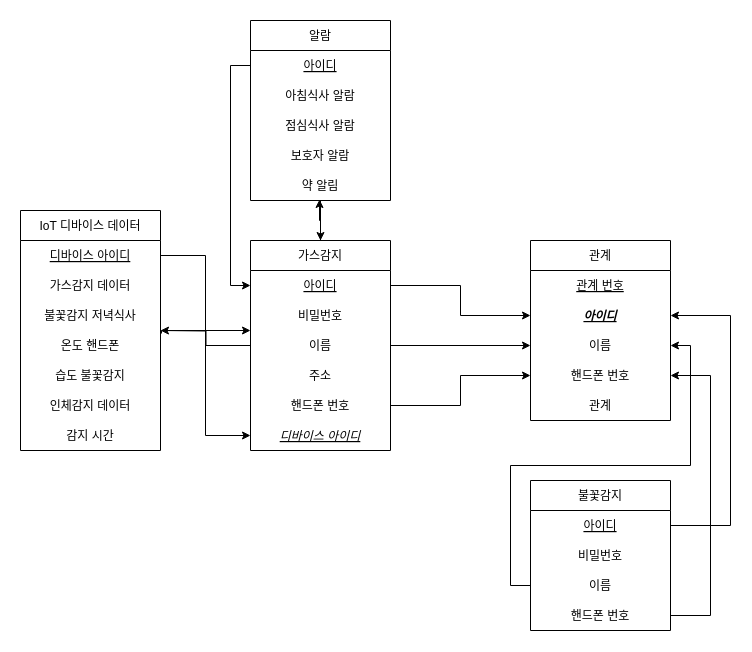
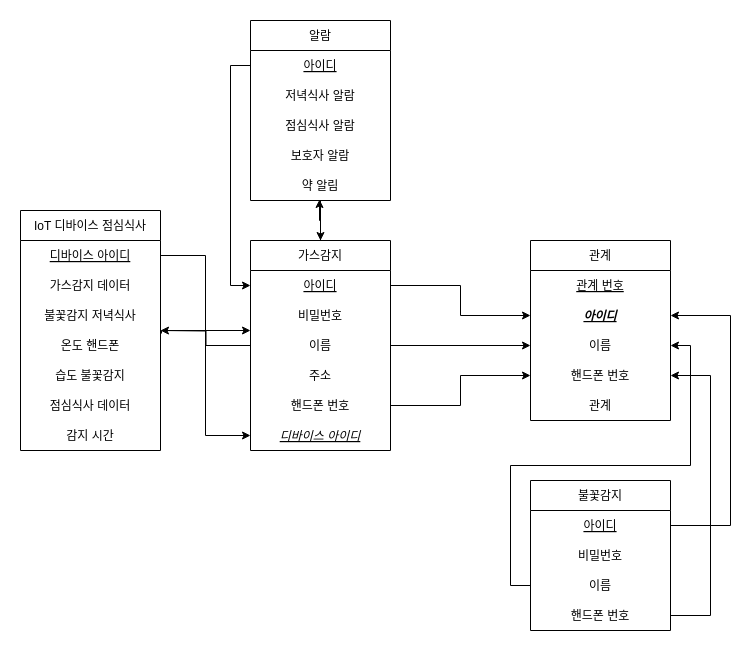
  <mxCell id="0" />
  <mxCell id="1" parent="0" />
- <mxCell id="2" value="IoT 디바이스 데이터" style="swimlane;fontStyle=0;childLayout=stackLayout;horizontal=1;startSize=30;horizontalStack=0;resizeParent=1;resizeParentMax=0;resizeLast=0;collapsible=1;marginBottom=0;" vertex="1" parent="1"><mxGeometry x="20" y="210" width="140" height="240" as="geometry" /></mxCell>
+ <mxCell id="2" value="IoT 디바이스 점심식사" style="swimlane;fontStyle=0;childLayout=stackLayout;horizontal=1;startSize=30;horizontalStack=0;resizeParent=1;resizeParentMax=0;resizeLast=0;collapsible=1;marginBottom=0;" vertex="1" parent="1"><mxGeometry x="20" y="210" width="140" height="240" as="geometry" /></mxCell>
  <mxCell id="3" value="디바이스 아이디" style="text;strokeColor=none;fillColor=none;align=center;verticalAlign=middle;spacingLeft=4;spacingRight=4;overflow=hidden;points=[[0,0.5],[1,0.5]];portConstraint=eastwest;rotatable=0;fontStyle=4" vertex="1" parent="2"><mxGeometry y="30" width="140" height="30" as="geometry" /></mxCell>
  <mxCell id="4" value="가스감지 데이터" style="text;strokeColor=none;fillColor=none;align=center;verticalAlign=middle;spacingLeft=4;spacingRight=4;overflow=hidden;points=[[0,0.5],[1,0.5]];portConstraint=eastwest;rotatable=0;" vertex="1" parent="2"><mxGeometry y="60" width="140" height="30" as="geometry" /></mxCell>
  <mxCell id="5" value="불꽃감지 저녁식사" style="text;strokeColor=none;fillColor=none;align=center;verticalAlign=middle;spacingLeft=4;spacingRight=4;overflow=hidden;points=[[0,0.5],[1,0.5]];portConstraint=eastwest;rotatable=0;" vertex="1" parent="2"><mxGeometry y="90" width="140" height="30" as="geometry" /></mxCell>
  <mxCell id="6" value="온도 핸드폰" style="text;strokeColor=none;fillColor=none;align=center;verticalAlign=middle;spacingLeft=4;spacingRight=4;overflow=hidden;points=[[0,0.5],[1,0.5]];portConstraint=eastwest;rotatable=0;" vertex="1" parent="2"><mxGeometry y="120" width="140" height="30" as="geometry" /></mxCell>
  <mxCell id="7" value="습도 불꽃감지" style="text;strokeColor=none;fillColor=none;align=center;verticalAlign=middle;spacingLeft=4;spacingRight=4;overflow=hidden;points=[[0,0.5],[1,0.5]];portConstraint=eastwest;rotatable=0;" vertex="1" parent="2"><mxGeometry y="150" width="140" height="30" as="geometry" /></mxCell>
- <mxCell id="8" value="인체감지 데이터" style="text;strokeColor=none;fillColor=none;align=center;verticalAlign=middle;spacingLeft=4;spacingRight=4;overflow=hidden;points=[[0,0.5],[1,0.5]];portConstraint=eastwest;rotatable=0;" vertex="1" parent="2"><mxGeometry y="180" width="140" height="30" as="geometry" /></mxCell>
+ <mxCell id="8" value="점심식사 데이터" style="text;strokeColor=none;fillColor=none;align=center;verticalAlign=middle;spacingLeft=4;spacingRight=4;overflow=hidden;points=[[0,0.5],[1,0.5]];portConstraint=eastwest;rotatable=0;" vertex="1" parent="2"><mxGeometry y="180" width="140" height="30" as="geometry" /></mxCell>
  <mxCell id="9" value="감지 시간" style="text;strokeColor=none;fillColor=none;align=center;verticalAlign=middle;spacingLeft=4;spacingRight=4;overflow=hidden;points=[[0,0.5],[1,0.5]];portConstraint=eastwest;rotatable=0;" vertex="1" parent="2"><mxGeometry y="210" width="140" height="30" as="geometry" /></mxCell>
  <mxCell id="10" value="알람" style="swimlane;fontStyle=0;childLayout=stackLayout;horizontal=1;startSize=30;horizontalStack=0;resizeParent=1;resizeParentMax=0;resizeLast=0;collapsible=1;marginBottom=0;" vertex="1" parent="1"><mxGeometry x="250" y="20" width="140" height="180" as="geometry" /></mxCell>
  <mxCell id="11" value="아이디" style="text;strokeColor=none;fillColor=none;align=center;verticalAlign=middle;spacingLeft=4;spacingRight=4;overflow=hidden;points=[[0,0.5],[1,0.5]];portConstraint=eastwest;rotatable=0;fontStyle=4" vertex="1" parent="10"><mxGeometry y="30" width="140" height="30" as="geometry" /></mxCell>
- <mxCell id="12" value="아침식사 알람" style="text;strokeColor=none;fillColor=none;align=center;verticalAlign=middle;spacingLeft=4;spacingRight=4;overflow=hidden;points=[[0,0.5],[1,0.5]];portConstraint=eastwest;rotatable=0;" vertex="1" parent="10"><mxGeometry y="60" width="140" height="30" as="geometry" /></mxCell>
+ <mxCell id="12" value="저녁식사 알람" style="text;strokeColor=none;fillColor=none;align=center;verticalAlign=middle;spacingLeft=4;spacingRight=4;overflow=hidden;points=[[0,0.5],[1,0.5]];portConstraint=eastwest;rotatable=0;" vertex="1" parent="10"><mxGeometry y="60" width="140" height="30" as="geometry" /></mxCell>
  <mxCell id="13" value="점심식사 알람" style="text;strokeColor=none;fillColor=none;align=center;verticalAlign=middle;spacingLeft=4;spacingRight=4;overflow=hidden;points=[[0,0.5],[1,0.5]];portConstraint=eastwest;rotatable=0;" vertex="1" parent="10"><mxGeometry y="90" width="140" height="30" as="geometry" /></mxCell>
  <mxCell id="14" value="보호자 알람" style="text;strokeColor=none;fillColor=none;align=center;verticalAlign=middle;spacingLeft=4;spacingRight=4;overflow=hidden;points=[[0,0.5],[1,0.5]];portConstraint=eastwest;rotatable=0;" vertex="1" parent="10"><mxGeometry y="120" width="140" height="30" as="geometry" /></mxCell>
  <mxCell id="15" value="약 알림" style="text;strokeColor=none;fillColor=none;align=center;verticalAlign=middle;spacingLeft=4;spacingRight=4;overflow=hidden;points=[[0,0.5],[1,0.5]];portConstraint=eastwest;rotatable=0;" vertex="1" parent="10"><mxGeometry y="150" width="140" height="30" as="geometry" /></mxCell>
  <mxCell id="16" style="edgeStyle=orthogonalEdgeStyle;rounded=0;orthogonalLoop=1;jettySize=auto;html=1;" edge="1" parent="1" source="18"><mxGeometry relative="1" as="geometry"><mxPoint x="160" y="330" as="targetPoint" /></mxGeometry></mxCell>
  <mxCell id="17" style="edgeStyle=orthogonalEdgeStyle;rounded=0;orthogonalLoop=1;jettySize=auto;html=1;entryX=0.493;entryY=0.967;entryDx=0;entryDy=0;entryPerimeter=0;" edge="1" parent="1" source="18" target="15"><mxGeometry relative="1" as="geometry" /></mxCell>
  <mxCell id="18" value="가스감지" style="swimlane;fontStyle=0;childLayout=stackLayout;horizontal=1;startSize=30;horizontalStack=0;resizeParent=1;resizeParentMax=0;resizeLast=0;collapsible=1;marginBottom=0;" vertex="1" parent="1"><mxGeometry x="250" y="240" width="140" height="210" as="geometry" /></mxCell>
  <mxCell id="19" value="아이디" style="text;strokeColor=none;fillColor=none;align=center;verticalAlign=middle;spacingLeft=4;spacingRight=4;overflow=hidden;points=[[0,0.5],[1,0.5]];portConstraint=eastwest;rotatable=0;fontStyle=4" vertex="1" parent="18"><mxGeometry y="30" width="140" height="30" as="geometry" /></mxCell>
  <mxCell id="20" value="비밀번호" style="text;strokeColor=none;fillColor=none;align=center;verticalAlign=middle;spacingLeft=4;spacingRight=4;overflow=hidden;points=[[0,0.5],[1,0.5]];portConstraint=eastwest;rotatable=0;" vertex="1" parent="18"><mxGeometry y="60" width="140" height="30" as="geometry" /></mxCell>
  <mxCell id="21" value="이름" style="text;strokeColor=none;fillColor=none;align=center;verticalAlign=middle;spacingLeft=4;spacingRight=4;overflow=hidden;points=[[0,0.5],[1,0.5]];portConstraint=eastwest;rotatable=0;" vertex="1" parent="18"><mxGeometry y="90" width="140" height="30" as="geometry" /></mxCell>
  <mxCell id="22" value="주소" style="text;strokeColor=none;fillColor=none;align=center;verticalAlign=middle;spacingLeft=4;spacingRight=4;overflow=hidden;points=[[0,0.5],[1,0.5]];portConstraint=eastwest;rotatable=0;" vertex="1" parent="18"><mxGeometry y="120" width="140" height="30" as="geometry" /></mxCell>
  <mxCell id="23" value="핸드폰 번호" style="text;strokeColor=none;fillColor=none;align=center;verticalAlign=middle;spacingLeft=4;spacingRight=4;overflow=hidden;points=[[0,0.5],[1,0.5]];portConstraint=eastwest;rotatable=0;" vertex="1" parent="18"><mxGeometry y="150" width="140" height="30" as="geometry" /></mxCell>
  <mxCell id="24" value="디바이스 아이디" style="text;strokeColor=none;fillColor=none;align=center;verticalAlign=middle;spacingLeft=4;spacingRight=4;overflow=hidden;points=[[0,0.5],[1,0.5]];portConstraint=eastwest;rotatable=0;fontStyle=6" vertex="1" parent="18"><mxGeometry y="180" width="140" height="30" as="geometry" /></mxCell>
  <mxCell id="25" style="edgeStyle=orthogonalEdgeStyle;rounded=0;orthogonalLoop=1;jettySize=auto;html=1;exitX=1;exitY=0.5;exitDx=0;exitDy=0;entryX=0;entryY=0.5;entryDx=0;entryDy=0;" edge="1" parent="1" source="3" target="24"><mxGeometry relative="1" as="geometry" /></mxCell>
  <mxCell id="26" style="edgeStyle=orthogonalEdgeStyle;rounded=0;orthogonalLoop=1;jettySize=auto;html=1;exitX=1.007;exitY=0.1;exitDx=0;exitDy=0;exitPerimeter=0;" edge="1" parent="1" source="6"><mxGeometry relative="1" as="geometry"><mxPoint x="250" y="330" as="targetPoint" /><Array as="points"><mxPoint x="161" y="330" /><mxPoint x="248" y="330" /></Array></mxGeometry></mxCell>
  <mxCell id="27" style="edgeStyle=orthogonalEdgeStyle;rounded=0;orthogonalLoop=1;jettySize=auto;html=1;exitX=0.5;exitY=1;exitDx=0;exitDy=0;exitPerimeter=0;" edge="1" parent="1" source="15" target="18"><mxGeometry relative="1" as="geometry" /></mxCell>
  <mxCell id="28" style="edgeStyle=orthogonalEdgeStyle;rounded=0;orthogonalLoop=1;jettySize=auto;html=1;exitX=0;exitY=0.5;exitDx=0;exitDy=0;entryX=0;entryY=0.5;entryDx=0;entryDy=0;" edge="1" parent="1" source="11" target="19"><mxGeometry relative="1" as="geometry" /></mxCell>
  <mxCell id="29" value="관계" style="swimlane;fontStyle=0;childLayout=stackLayout;horizontal=1;startSize=30;horizontalStack=0;resizeParent=1;resizeParentMax=0;resizeLast=0;collapsible=1;marginBottom=0;" vertex="1" parent="1"><mxGeometry x="530" y="240" width="140" height="180" as="geometry" /></mxCell>
  <mxCell id="30" value="관계 번호" style="text;strokeColor=none;fillColor=none;align=center;verticalAlign=middle;spacingLeft=4;spacingRight=4;overflow=hidden;points=[[0,0.5],[1,0.5]];portConstraint=eastwest;rotatable=0;fontStyle=4" vertex="1" parent="29"><mxGeometry y="30" width="140" height="30" as="geometry" /></mxCell>
  <mxCell id="31" value="아이디" style="text;strokeColor=none;fillColor=none;align=center;verticalAlign=middle;spacingLeft=4;spacingRight=4;overflow=hidden;points=[[0,0.5],[1,0.5]];portConstraint=eastwest;rotatable=0;fontStyle=7" vertex="1" parent="29"><mxGeometry y="60" width="140" height="30" as="geometry" /></mxCell>
  <mxCell id="32" value="이름" style="text;strokeColor=none;fillColor=none;align=center;verticalAlign=middle;spacingLeft=4;spacingRight=4;overflow=hidden;points=[[0,0.5],[1,0.5]];portConstraint=eastwest;rotatable=0;" vertex="1" parent="29"><mxGeometry y="90" width="140" height="30" as="geometry" /></mxCell>
  <mxCell id="33" value="핸드폰 번호" style="text;strokeColor=none;fillColor=none;align=center;verticalAlign=middle;spacingLeft=4;spacingRight=4;overflow=hidden;points=[[0,0.5],[1,0.5]];portConstraint=eastwest;rotatable=0;" vertex="1" parent="29"><mxGeometry y="120" width="140" height="30" as="geometry" /></mxCell>
  <mxCell id="34" value="관계" style="text;strokeColor=none;fillColor=none;align=center;verticalAlign=middle;spacingLeft=4;spacingRight=4;overflow=hidden;points=[[0,0.5],[1,0.5]];portConstraint=eastwest;rotatable=0;" vertex="1" parent="29"><mxGeometry y="150" width="140" height="30" as="geometry" /></mxCell>
  <mxCell id="35" style="edgeStyle=orthogonalEdgeStyle;rounded=0;orthogonalLoop=1;jettySize=auto;html=1;" edge="1" parent="1" source="19" target="31"><mxGeometry relative="1" as="geometry" /></mxCell>
  <mxCell id="36" style="edgeStyle=orthogonalEdgeStyle;rounded=0;orthogonalLoop=1;jettySize=auto;html=1;entryX=0;entryY=0.5;entryDx=0;entryDy=0;" edge="1" parent="1" source="21" target="32"><mxGeometry relative="1" as="geometry" /></mxCell>
  <mxCell id="37" style="edgeStyle=orthogonalEdgeStyle;rounded=0;orthogonalLoop=1;jettySize=auto;html=1;entryX=0;entryY=0.5;entryDx=0;entryDy=0;" edge="1" parent="1" source="23" target="33"><mxGeometry relative="1" as="geometry" /></mxCell>
  <mxCell id="38" value="불꽃감지" style="swimlane;fontStyle=0;childLayout=stackLayout;horizontal=1;startSize=30;horizontalStack=0;resizeParent=1;resizeParentMax=0;resizeLast=0;collapsible=1;marginBottom=0;" vertex="1" parent="1"><mxGeometry x="530" y="480" width="140" height="150" as="geometry" /></mxCell>
  <mxCell id="39" value="아이디" style="text;strokeColor=none;fillColor=none;align=center;verticalAlign=middle;spacingLeft=4;spacingRight=4;overflow=hidden;points=[[0,0.5],[1,0.5]];portConstraint=eastwest;rotatable=0;fontStyle=4" vertex="1" parent="38"><mxGeometry y="30" width="140" height="30" as="geometry" /></mxCell>
  <mxCell id="40" value="비밀번호" style="text;strokeColor=none;fillColor=none;align=center;verticalAlign=middle;spacingLeft=4;spacingRight=4;overflow=hidden;points=[[0,0.5],[1,0.5]];portConstraint=eastwest;rotatable=0;" vertex="1" parent="38"><mxGeometry y="60" width="140" height="30" as="geometry" /></mxCell>
  <mxCell id="41" value="이름" style="text;strokeColor=none;fillColor=none;align=center;verticalAlign=middle;spacingLeft=4;spacingRight=4;overflow=hidden;points=[[0,0.5],[1,0.5]];portConstraint=eastwest;rotatable=0;" vertex="1" parent="38"><mxGeometry y="90" width="140" height="30" as="geometry" /></mxCell>
  <mxCell id="42" value="핸드폰 번호" style="text;strokeColor=none;fillColor=none;align=center;verticalAlign=middle;spacingLeft=4;spacingRight=4;overflow=hidden;points=[[0,0.5],[1,0.5]];portConstraint=eastwest;rotatable=0;" vertex="1" parent="38"><mxGeometry y="120" width="140" height="30" as="geometry" /></mxCell>
  <mxCell id="43" style="edgeStyle=orthogonalEdgeStyle;rounded=0;orthogonalLoop=1;jettySize=auto;html=1;entryX=1;entryY=0.5;entryDx=0;entryDy=0;" edge="1" parent="1" source="39" target="31"><mxGeometry relative="1" as="geometry"><Array as="points"><mxPoint x="730" y="525" /><mxPoint x="730" y="315" /></Array></mxGeometry></mxCell>
  <mxCell id="44" style="edgeStyle=orthogonalEdgeStyle;rounded=0;orthogonalLoop=1;jettySize=auto;html=1;entryX=1;entryY=0.5;entryDx=0;entryDy=0;" edge="1" parent="1" source="41" target="32"><mxGeometry relative="1" as="geometry" /></mxCell>
  <mxCell id="45" style="edgeStyle=orthogonalEdgeStyle;rounded=0;orthogonalLoop=1;jettySize=auto;html=1;entryX=1;entryY=0.5;entryDx=0;entryDy=0;" edge="1" parent="1" source="42" target="33"><mxGeometry relative="1" as="geometry"><mxPoint x="540" y="490" as="targetPoint" /><Array as="points"><mxPoint x="710" y="615" /><mxPoint x="710" y="375" /></Array></mxGeometry></mxCell>
